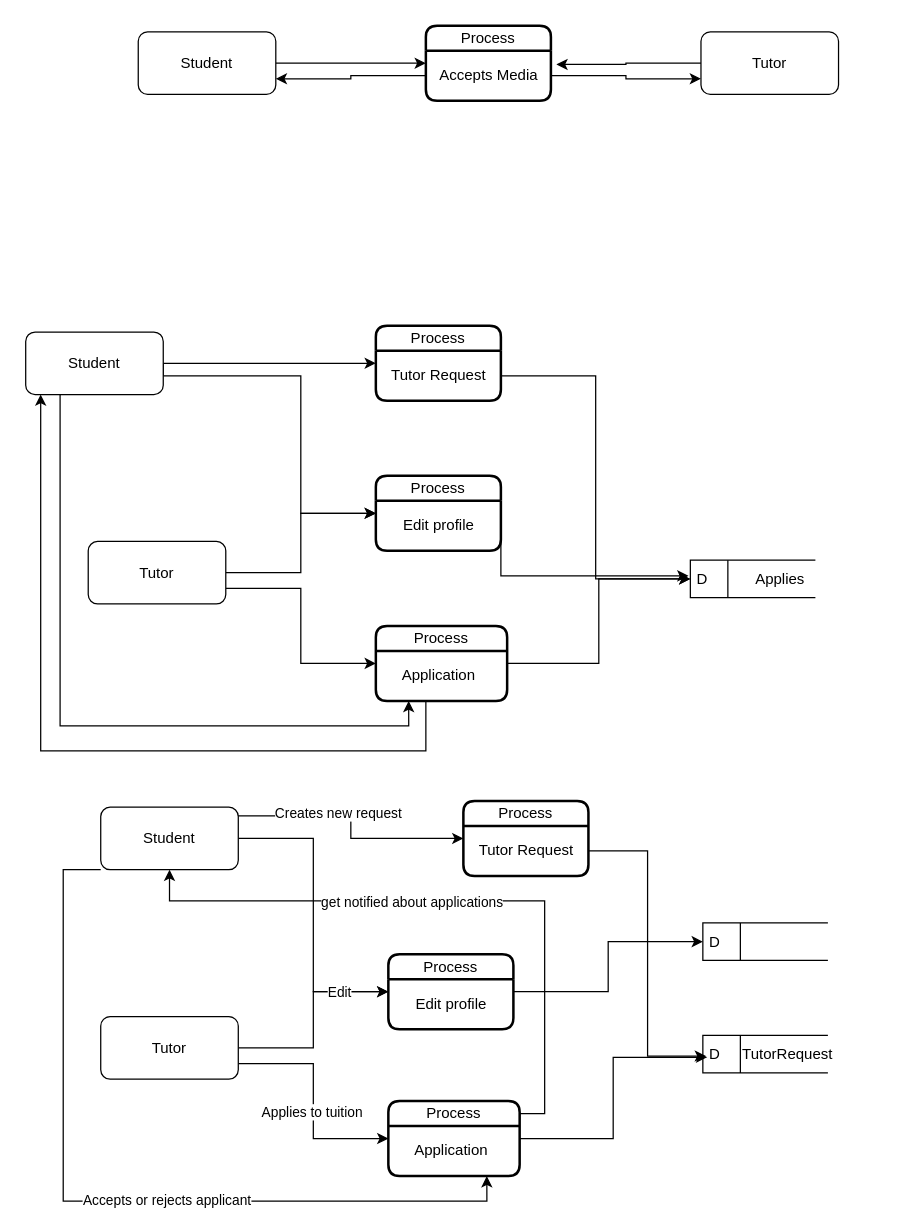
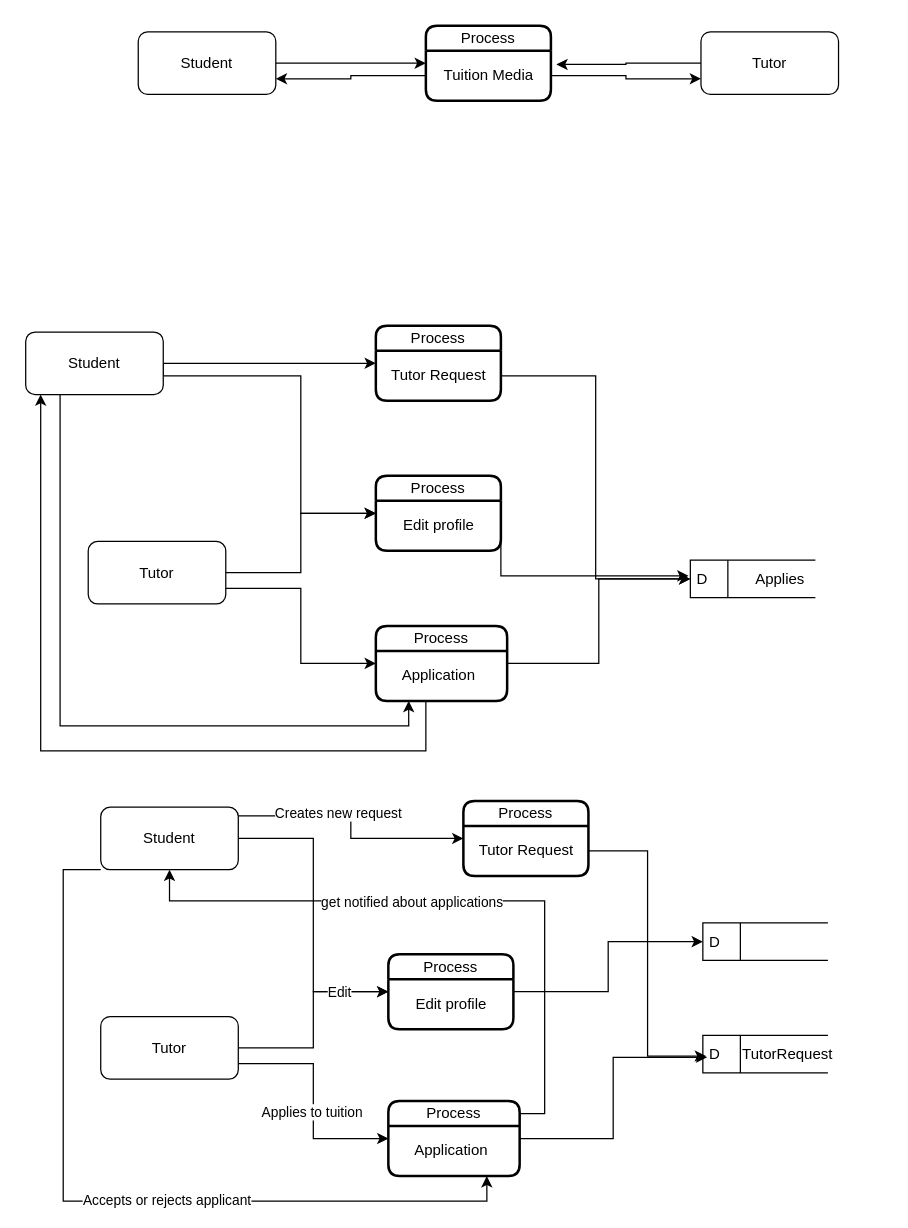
  <mxCell id="0" />
  <mxCell id="1" parent="0" />
  <mxCell id="2" style="edgeStyle=orthogonalEdgeStyle;rounded=0;orthogonalLoop=1;jettySize=auto;html=1;exitX=1;exitY=0.5;exitDx=0;exitDy=0;entryX=0;entryY=0.5;entryDx=0;entryDy=0;" parent="1" source="3" target="6" edge="1"><mxGeometry relative="1" as="geometry" /></mxCell>
  <mxCell id="3" value="Student" style="rounded=1;whiteSpace=wrap;html=1;" parent="1" vertex="1"><mxGeometry x="110" y="25" width="110" height="50" as="geometry" /></mxCell>
  <mxCell id="4" style="edgeStyle=orthogonalEdgeStyle;rounded=0;orthogonalLoop=1;jettySize=auto;html=1;exitX=0;exitY=0.5;exitDx=0;exitDy=0;entryX=1.044;entryY=0.2;entryDx=0;entryDy=0;entryPerimeter=0;" parent="1" source="5" target="7" edge="1"><mxGeometry relative="1" as="geometry"><mxPoint x="450" y="55" as="targetPoint" /></mxGeometry></mxCell>
  <mxCell id="5" value="Tutor" style="rounded=1;whiteSpace=wrap;html=1;" parent="1" vertex="1"><mxGeometry x="560" y="25" width="110" height="50" as="geometry" /></mxCell>
  <mxCell id="6" value="Process" style="swimlane;html=1;startSize=20;fontStyle=0;collapsible=0;horizontal=1;swimlaneLine=1;strokeWidth=2;swimlaneFillColor=#ffffff;whiteSpace=wrap;rounded=1;" parent="1" vertex="1"><mxGeometry x="340" y="20" width="100" height="60" as="geometry" /></mxCell>
- <mxCell id="7" value="Accepts Media" style="text;html=1;align=center;verticalAlign=middle;resizable=0;points=[];autosize=1;strokeColor=none;fillColor=none;" parent="6" vertex="1"><mxGeometry y="25" width="100" height="30" as="geometry" /></mxCell>
+ <mxCell id="7" value="Tuition Media" style="text;html=1;align=center;verticalAlign=middle;resizable=0;points=[];autosize=1;strokeColor=none;fillColor=none;" parent="6" vertex="1"><mxGeometry y="25" width="100" height="30" as="geometry" /></mxCell>
  <mxCell id="8" style="edgeStyle=orthogonalEdgeStyle;rounded=0;orthogonalLoop=1;jettySize=auto;html=1;exitX=1;exitY=0.5;exitDx=0;exitDy=0;entryX=0;entryY=0.5;entryDx=0;entryDy=0;" parent="1" source="11" target="15" edge="1"><mxGeometry relative="1" as="geometry" /></mxCell>
  <mxCell id="9" style="edgeStyle=orthogonalEdgeStyle;rounded=0;orthogonalLoop=1;jettySize=auto;html=1;exitX=1;exitY=0.5;exitDx=0;exitDy=0;entryX=0;entryY=0.5;entryDx=0;entryDy=0;" parent="1" source="11" target="18" edge="1"><mxGeometry relative="1" as="geometry"><Array as="points"><mxPoint x="130" y="300" /><mxPoint x="240" y="300" /><mxPoint x="240" y="410" /></Array></mxGeometry></mxCell>
  <mxCell id="10" style="edgeStyle=orthogonalEdgeStyle;rounded=0;orthogonalLoop=1;jettySize=auto;html=1;exitX=0.25;exitY=1;exitDx=0;exitDy=0;entryX=0.25;entryY=1;entryDx=0;entryDy=0;" edge="1" parent="1" source="11" target="21"><mxGeometry relative="1" as="geometry" /></mxCell>
  <mxCell id="11" value="Student" style="rounded=1;whiteSpace=wrap;html=1;" parent="1" vertex="1"><mxGeometry x="20" y="265" width="110" height="50" as="geometry" /></mxCell>
  <mxCell id="12" style="edgeStyle=orthogonalEdgeStyle;rounded=0;orthogonalLoop=1;jettySize=auto;html=1;entryX=0;entryY=0.5;entryDx=0;entryDy=0;" parent="1" source="14" target="18" edge="1"><mxGeometry relative="1" as="geometry" /></mxCell>
  <mxCell id="13" style="edgeStyle=orthogonalEdgeStyle;rounded=0;orthogonalLoop=1;jettySize=auto;html=1;exitX=1;exitY=0.75;exitDx=0;exitDy=0;entryX=0;entryY=0.5;entryDx=0;entryDy=0;" parent="1" source="14" target="21" edge="1"><mxGeometry relative="1" as="geometry" /></mxCell>
  <mxCell id="14" value="Tutor" style="rounded=1;whiteSpace=wrap;html=1;" parent="1" vertex="1"><mxGeometry x="70" y="432.5" width="110" height="50" as="geometry" /></mxCell>
  <mxCell id="15" value="Process" style="swimlane;html=1;startSize=20;fontStyle=0;collapsible=0;horizontal=1;swimlaneLine=1;strokeWidth=2;swimlaneFillColor=#ffffff;whiteSpace=wrap;rounded=1;" parent="1" vertex="1"><mxGeometry x="300" y="260" width="100" height="60" as="geometry" /></mxCell>
  <mxCell id="16" value="Tutor Request" style="text;html=1;align=center;verticalAlign=middle;resizable=0;points=[];autosize=1;strokeColor=none;fillColor=none;" parent="15" vertex="1"><mxGeometry y="25" width="100" height="30" as="geometry" /></mxCell>
  <mxCell id="17" style="edgeStyle=orthogonalEdgeStyle;rounded=0;orthogonalLoop=1;jettySize=auto;html=1;exitX=1;exitY=0.5;exitDx=0;exitDy=0;" edge="1" parent="1" source="18"><mxGeometry relative="1" as="geometry"><mxPoint x="550" y="460" as="targetPoint" /><Array as="points"><mxPoint x="400" y="460" /></Array></mxGeometry></mxCell>
  <mxCell id="18" value="Process" style="swimlane;html=1;startSize=20;fontStyle=0;collapsible=0;horizontal=1;swimlaneLine=1;strokeWidth=2;swimlaneFillColor=#ffffff;whiteSpace=wrap;rounded=1;" parent="1" vertex="1"><mxGeometry x="300" y="380" width="100" height="60" as="geometry" /></mxCell>
  <mxCell id="19" value="Edit profile" style="text;html=1;align=center;verticalAlign=middle;resizable=0;points=[];autosize=1;strokeColor=none;fillColor=none;" parent="18" vertex="1"><mxGeometry x="10" y="25" width="80" height="30" as="geometry" /></mxCell>
  <mxCell id="20" style="edgeStyle=orthogonalEdgeStyle;rounded=0;orthogonalLoop=1;jettySize=auto;html=1;exitX=1;exitY=0.5;exitDx=0;exitDy=0;entryX=0;entryY=0.5;entryDx=0;entryDy=0;" edge="1" parent="1" source="21" target="23"><mxGeometry relative="1" as="geometry" /></mxCell>
  <mxCell id="21" value="Process" style="swimlane;html=1;startSize=20;fontStyle=0;collapsible=0;horizontal=1;swimlaneLine=1;strokeWidth=2;swimlaneFillColor=#ffffff;whiteSpace=wrap;rounded=1;" parent="1" vertex="1"><mxGeometry x="300" y="500" width="105" height="60" as="geometry" /></mxCell>
  <mxCell id="22" value="Application" style="text;html=1;align=center;verticalAlign=middle;resizable=0;points=[];autosize=1;strokeColor=none;fillColor=none;" parent="21" vertex="1"><mxGeometry x="10" y="25" width="80" height="30" as="geometry" /></mxCell>
  <mxCell id="23" value="D" style="html=1;dashed=0;whiteSpace=wrap;shape=mxgraph.dfd.dataStoreID;align=left;spacingLeft=3;points=[[0,0],[0.5,0],[1,0],[0,0.5],[1,0.5],[0,1],[0.5,1],[1,1]];movable=1;resizable=1;rotatable=1;deletable=1;editable=1;locked=0;connectable=1;" parent="1" vertex="1"><mxGeometry x="551.5" y="447.5" width="100" height="30" as="geometry" /></mxCell>
  <mxCell id="24" value="" style="group" parent="1" vertex="1" connectable="0"><mxGeometry x="519.12" y="447.5" width="184.75" height="30" as="geometry" /></mxCell>
  <mxCell id="25" value="Applies" style="text;html=1;align=center;verticalAlign=middle;resizable=1;points=[];autosize=1;strokeColor=none;fillColor=none;movable=1;rotatable=1;deletable=1;editable=1;locked=0;connectable=1;" parent="24" vertex="1"><mxGeometry x="69.098" width="70" height="30" as="geometry" /></mxCell>
  <mxCell id="26" style="edgeStyle=orthogonalEdgeStyle;rounded=0;orthogonalLoop=1;jettySize=auto;html=1;entryX=1;entryY=0.75;entryDx=0;entryDy=0;" edge="1" parent="1" source="7" target="3"><mxGeometry relative="1" as="geometry" /></mxCell>
  <mxCell id="27" style="edgeStyle=orthogonalEdgeStyle;rounded=0;orthogonalLoop=1;jettySize=auto;html=1;entryX=0;entryY=0.75;entryDx=0;entryDy=0;" edge="1" parent="1" source="7" target="5"><mxGeometry relative="1" as="geometry" /></mxCell>
  <mxCell id="28" style="edgeStyle=orthogonalEdgeStyle;rounded=0;orthogonalLoop=1;jettySize=auto;html=1;exitX=0.991;exitY=0.14;exitDx=0;exitDy=0;entryX=0;entryY=0.5;entryDx=0;entryDy=0;exitPerimeter=0;" edge="1" parent="1" source="32" target="38"><mxGeometry relative="1" as="geometry" /></mxCell>
  <mxCell id="29" value="Creates new request" style="edgeLabel;html=1;align=center;verticalAlign=middle;resizable=0;points=[];" vertex="1" connectable="0" parent="28"><mxGeometry x="-0.2" y="3" relative="1" as="geometry"><mxPoint as="offset" /></mxGeometry></mxCell>
  <mxCell id="30" style="edgeStyle=orthogonalEdgeStyle;rounded=0;orthogonalLoop=1;jettySize=auto;html=1;exitX=1;exitY=0.5;exitDx=0;exitDy=0;entryX=0;entryY=0.5;entryDx=0;entryDy=0;" edge="1" parent="1" source="32" target="43"><mxGeometry relative="1" as="geometry" /></mxCell>
  <mxCell id="31" value="Accepts or rejects applicant" style="edgeStyle=orthogonalEdgeStyle;rounded=0;orthogonalLoop=1;jettySize=auto;html=1;exitX=0;exitY=1;exitDx=0;exitDy=0;entryX=0.75;entryY=1;entryDx=0;entryDy=0;" edge="1" parent="1" source="32" target="47"><mxGeometry x="0.152" relative="1" as="geometry"><Array as="points"><mxPoint x="50" y="695" /><mxPoint x="50" y="960" /><mxPoint x="389" y="960" /></Array><mxPoint x="1" as="offset" /></mxGeometry></mxCell>
  <mxCell id="32" value="Student" style="rounded=1;whiteSpace=wrap;html=1;" vertex="1" parent="1"><mxGeometry x="80" y="645" width="110" height="50" as="geometry" /></mxCell>
  <mxCell id="33" style="edgeStyle=orthogonalEdgeStyle;rounded=0;orthogonalLoop=1;jettySize=auto;html=1;entryX=0;entryY=0.5;entryDx=0;entryDy=0;" edge="1" parent="1" source="37" target="43"><mxGeometry relative="1" as="geometry" /></mxCell>
  <mxCell id="34" value="Edit" style="edgeLabel;html=1;align=center;verticalAlign=middle;resizable=0;points=[];" vertex="1" connectable="0" parent="33"><mxGeometry x="0.358" y="-1" relative="1" as="geometry"><mxPoint x="13" y="-1" as="offset" /></mxGeometry></mxCell>
  <mxCell id="35" style="edgeStyle=orthogonalEdgeStyle;rounded=0;orthogonalLoop=1;jettySize=auto;html=1;exitX=1;exitY=0.75;exitDx=0;exitDy=0;entryX=0;entryY=0.5;entryDx=0;entryDy=0;" edge="1" parent="1" source="37" target="47"><mxGeometry relative="1" as="geometry" /></mxCell>
  <mxCell id="36" value="Applies to tuition" style="edgeLabel;html=1;align=center;verticalAlign=middle;resizable=0;points=[];" vertex="1" connectable="0" parent="35"><mxGeometry x="0.075" y="-2" relative="1" as="geometry"><mxPoint y="1" as="offset" /></mxGeometry></mxCell>
  <mxCell id="37" value="Tutor" style="rounded=1;whiteSpace=wrap;html=1;" vertex="1" parent="1"><mxGeometry x="80" y="812.5" width="110" height="50" as="geometry" /></mxCell>
  <mxCell id="38" value="Process" style="swimlane;html=1;startSize=20;fontStyle=0;collapsible=0;horizontal=1;swimlaneLine=1;strokeWidth=2;swimlaneFillColor=#ffffff;whiteSpace=wrap;rounded=1;" vertex="1" parent="1"><mxGeometry x="370" y="640" width="100" height="60" as="geometry" /></mxCell>
  <mxCell id="39" value="Tutor Request" style="text;html=1;align=center;verticalAlign=middle;resizable=0;points=[];autosize=1;strokeColor=none;fillColor=none;" vertex="1" parent="38"><mxGeometry y="25" width="100" height="30" as="geometry" /></mxCell>
  <mxCell id="40" value="D" style="html=1;dashed=0;whiteSpace=wrap;shape=mxgraph.dfd.dataStoreID;align=left;spacingLeft=3;points=[[0,0],[0.5,0],[1,0],[0,0.5],[1,0.5],[0,1],[0.5,1],[1,1]];movable=1;resizable=1;rotatable=1;deletable=1;editable=1;locked=0;connectable=1;" vertex="1" parent="1"><mxGeometry x="561.5" y="737.5" width="100" height="30" as="geometry" /></mxCell>
  <mxCell id="41" value="" style="group" vertex="1" connectable="0" parent="1"><mxGeometry x="561.5" y="737.5" width="115" height="30" as="geometry" /></mxCell>
  <mxCell id="42" style="edgeStyle=orthogonalEdgeStyle;rounded=0;orthogonalLoop=1;jettySize=auto;html=1;exitX=1;exitY=0.5;exitDx=0;exitDy=0;" edge="1" parent="1" source="43" target="40"><mxGeometry relative="1" as="geometry" /></mxCell>
  <mxCell id="43" value="Process" style="swimlane;html=1;startSize=20;fontStyle=0;collapsible=0;horizontal=1;swimlaneLine=1;strokeWidth=2;swimlaneFillColor=#ffffff;whiteSpace=wrap;rounded=1;" vertex="1" parent="1"><mxGeometry x="310" y="762.5" width="100" height="60" as="geometry" /></mxCell>
  <mxCell id="44" value="Edit profile" style="text;html=1;align=center;verticalAlign=middle;resizable=0;points=[];autosize=1;strokeColor=none;fillColor=none;" vertex="1" parent="43"><mxGeometry x="10" y="25" width="80" height="30" as="geometry" /></mxCell>
  <mxCell id="45" style="edgeStyle=orthogonalEdgeStyle;rounded=0;orthogonalLoop=1;jettySize=auto;html=1;exitX=1;exitY=0.25;exitDx=0;exitDy=0;" edge="1" parent="1" source="47" target="32"><mxGeometry relative="1" as="geometry"><Array as="points"><mxPoint x="415" y="890" /><mxPoint x="435" y="890" /><mxPoint x="435" y="720" /><mxPoint x="135" y="720" /></Array></mxGeometry></mxCell>
  <mxCell id="46" value="get notified about applications" style="edgeLabel;html=1;align=center;verticalAlign=middle;resizable=0;points=[];" vertex="1" connectable="0" parent="45"><mxGeometry x="0.23" relative="1" as="geometry"><mxPoint x="18" as="offset" /></mxGeometry></mxCell>
  <mxCell id="47" value="Process" style="swimlane;html=1;startSize=20;fontStyle=0;collapsible=0;horizontal=1;swimlaneLine=1;strokeWidth=2;swimlaneFillColor=#ffffff;whiteSpace=wrap;rounded=1;" vertex="1" parent="1"><mxGeometry x="310" y="880" width="105" height="60" as="geometry" /></mxCell>
  <mxCell id="48" value="Application" style="text;html=1;align=center;verticalAlign=middle;resizable=0;points=[];autosize=1;strokeColor=none;fillColor=none;" vertex="1" parent="47"><mxGeometry x="10" y="25" width="80" height="30" as="geometry" /></mxCell>
  <mxCell id="49" value="D" style="html=1;dashed=0;whiteSpace=wrap;shape=mxgraph.dfd.dataStoreID;align=left;spacingLeft=3;points=[[0,0],[0.5,0],[1,0],[0,0.5],[1,0.5],[0,1],[0.5,1],[1,1]];movable=1;resizable=1;rotatable=1;deletable=1;editable=1;locked=0;connectable=1;" vertex="1" parent="1"><mxGeometry x="561.5" y="827.5" width="100" height="30" as="geometry" /></mxCell>
  <mxCell id="50" value="" style="group" vertex="1" connectable="0" parent="1"><mxGeometry x="545.25" y="827.5" width="147.5" height="30" as="geometry" /></mxCell>
  <mxCell id="51" value="TutorRequest" style="text;html=1;align=center;verticalAlign=middle;resizable=1;points=[];autosize=1;strokeColor=none;fillColor=none;movable=1;rotatable=1;deletable=1;editable=1;locked=0;connectable=1;" vertex="1" parent="50"><mxGeometry x="19.239" width="128.261" height="30" as="geometry" /></mxCell>
  <mxCell id="52" style="edgeStyle=orthogonalEdgeStyle;rounded=0;orthogonalLoop=1;jettySize=auto;html=1;entryX=-0.004;entryY=0.55;entryDx=0;entryDy=0;entryPerimeter=0;" edge="1" parent="1" source="39" target="51"><mxGeometry relative="1" as="geometry" /></mxCell>
  <mxCell id="53" style="edgeStyle=orthogonalEdgeStyle;rounded=0;orthogonalLoop=1;jettySize=auto;html=1;exitX=1;exitY=0.5;exitDx=0;exitDy=0;entryX=0.004;entryY=0.583;entryDx=0;entryDy=0;entryPerimeter=0;" edge="1" parent="1" source="47" target="51"><mxGeometry relative="1" as="geometry" /></mxCell>
  <mxCell id="54" style="edgeStyle=orthogonalEdgeStyle;rounded=0;orthogonalLoop=1;jettySize=auto;html=1;entryX=0.109;entryY=1;entryDx=0;entryDy=0;entryPerimeter=0;exitX=0.713;exitY=1.167;exitDx=0;exitDy=0;exitPerimeter=0;" edge="1" parent="1" source="22" target="11"><mxGeometry relative="1" as="geometry"><Array as="points"><mxPoint x="340" y="560" /><mxPoint x="340" y="600" /><mxPoint x="32" y="600" /></Array></mxGeometry></mxCell>
  <mxCell id="55" style="edgeStyle=orthogonalEdgeStyle;rounded=0;orthogonalLoop=1;jettySize=auto;html=1;entryX=0;entryY=0.5;entryDx=0;entryDy=0;" edge="1" parent="1" source="16" target="23"><mxGeometry relative="1" as="geometry" /></mxCell>
